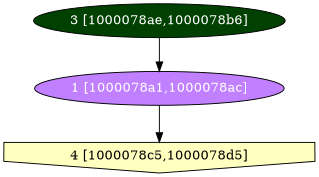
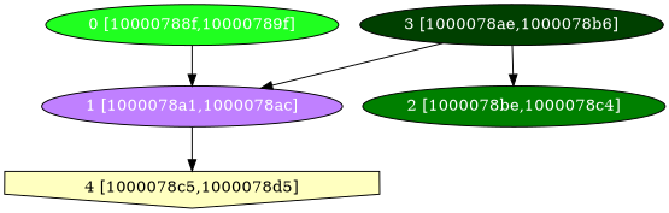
  digraph {
    node [fontcolor="#ffffff" shape=oval style=filled]
+   n1 [fillcolor="#20FF20" label="0 [10000788f,10000789f]"]
    n2 [fillcolor="#C080FF" label="1 [1000078a1,1000078ac]"]
    n3 [fillcolor="#FFFFC0" fontcolor="#000000" label="4 [1000078c5,1000078d5]" shape=invhouse]
+   n4 [fillcolor="#008000" label="2 [1000078be,1000078c4]"]
    n5 [fillcolor="#004000" label="3 [1000078ae,1000078b6]"]
+   n1 -> n2
    n2 -> n3
    n5 -> n2
+   n5 -> n4
  }
